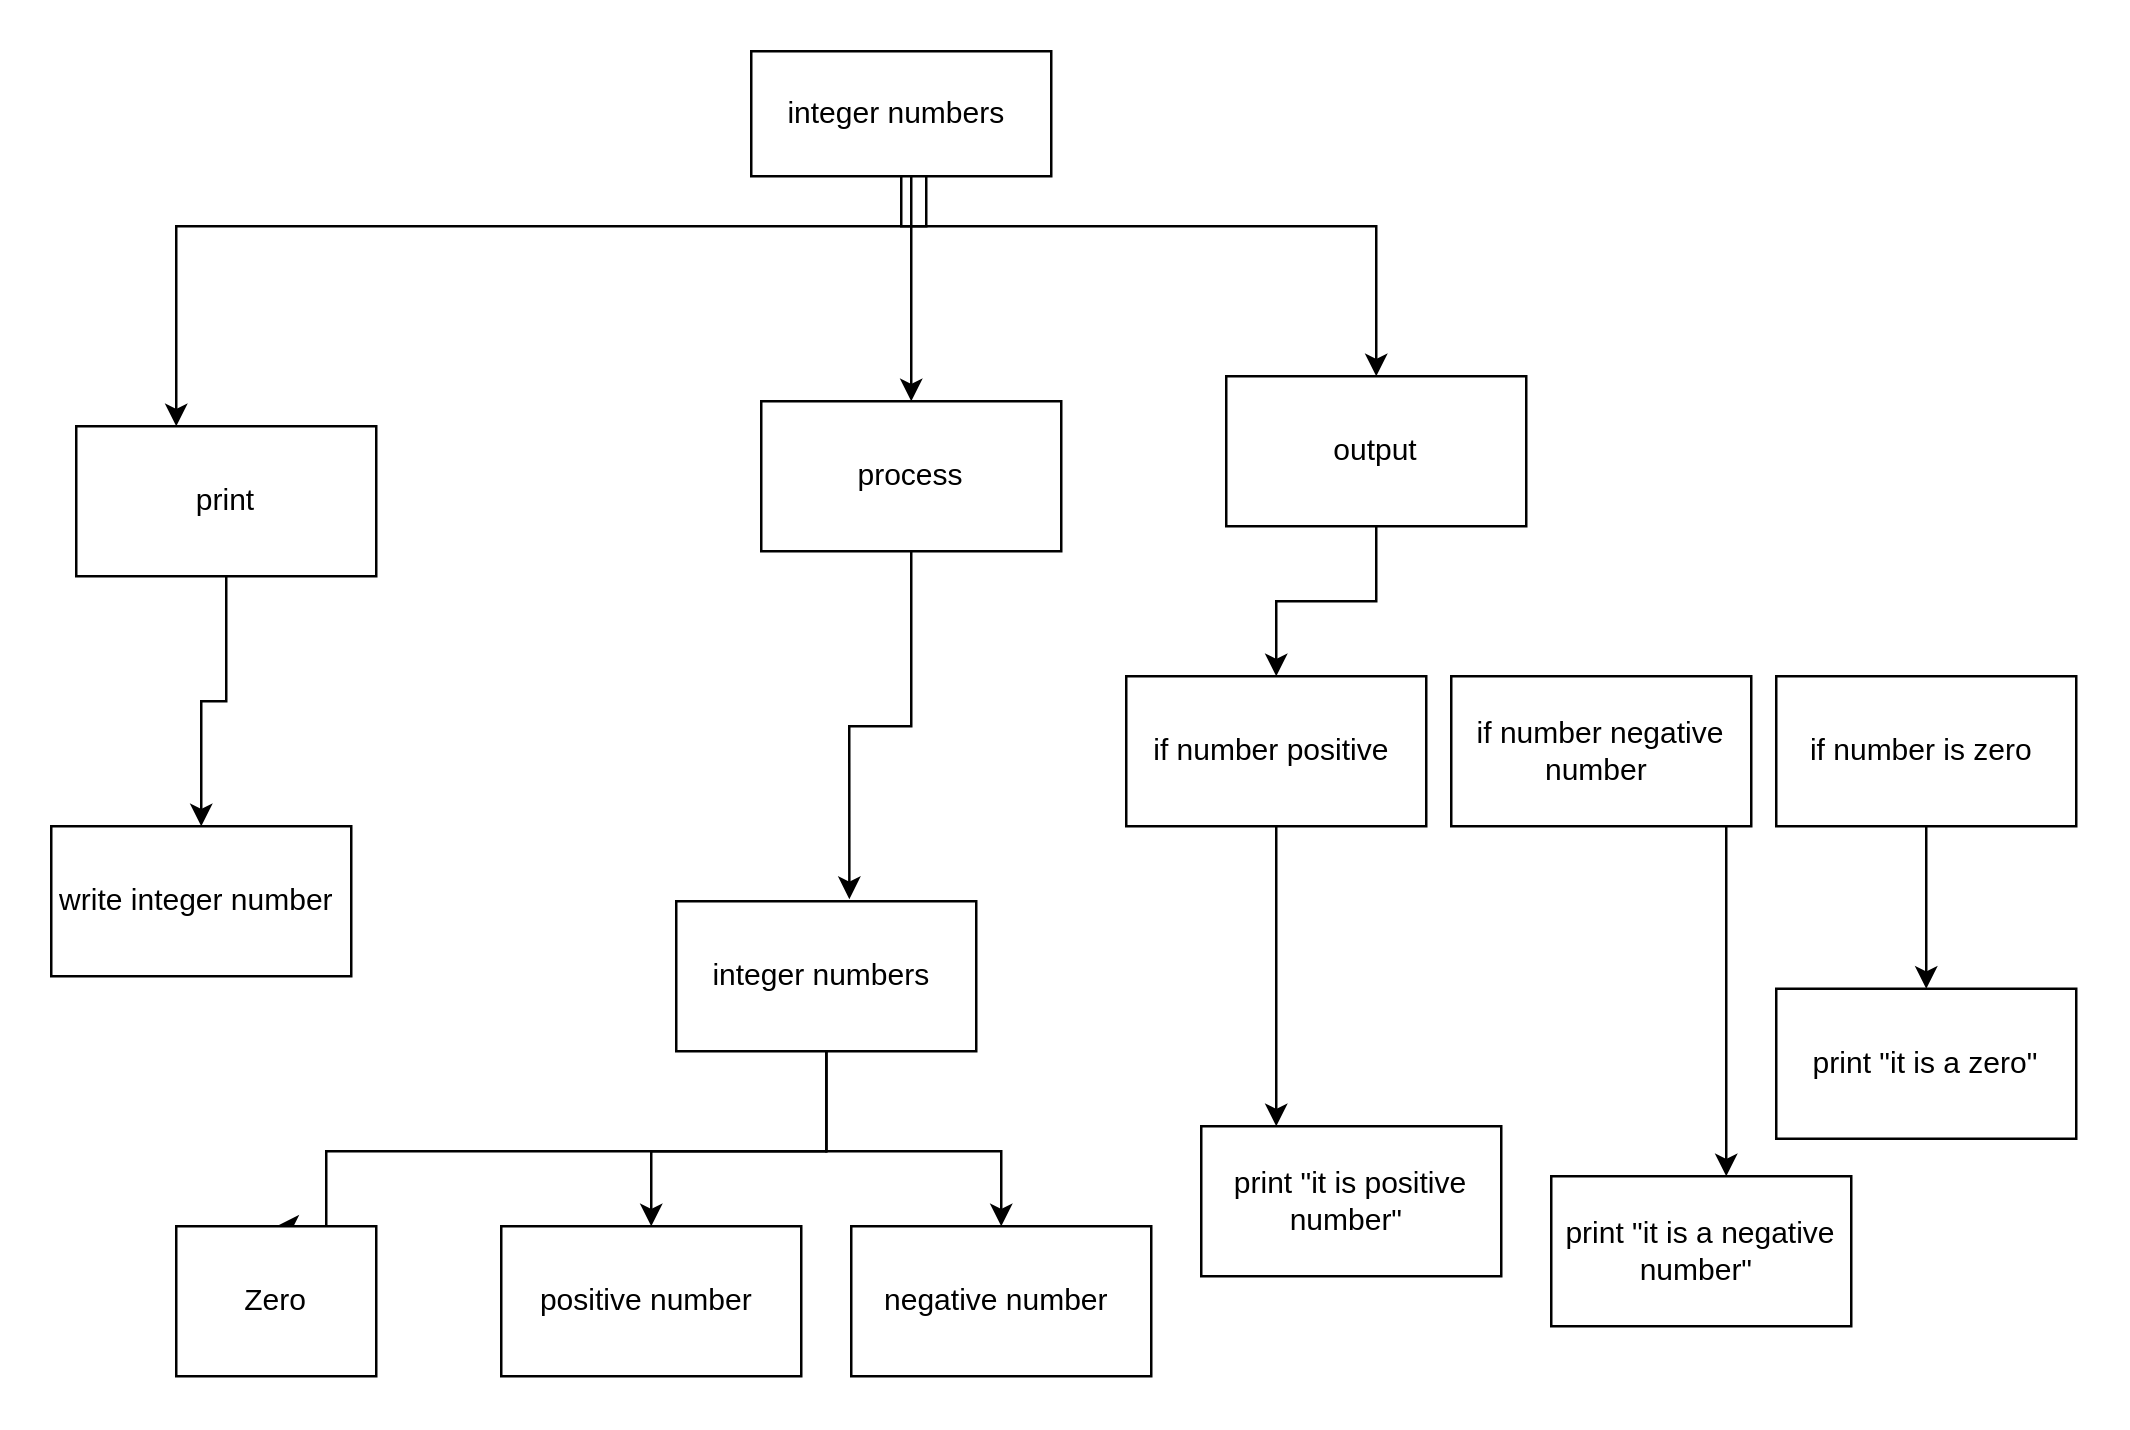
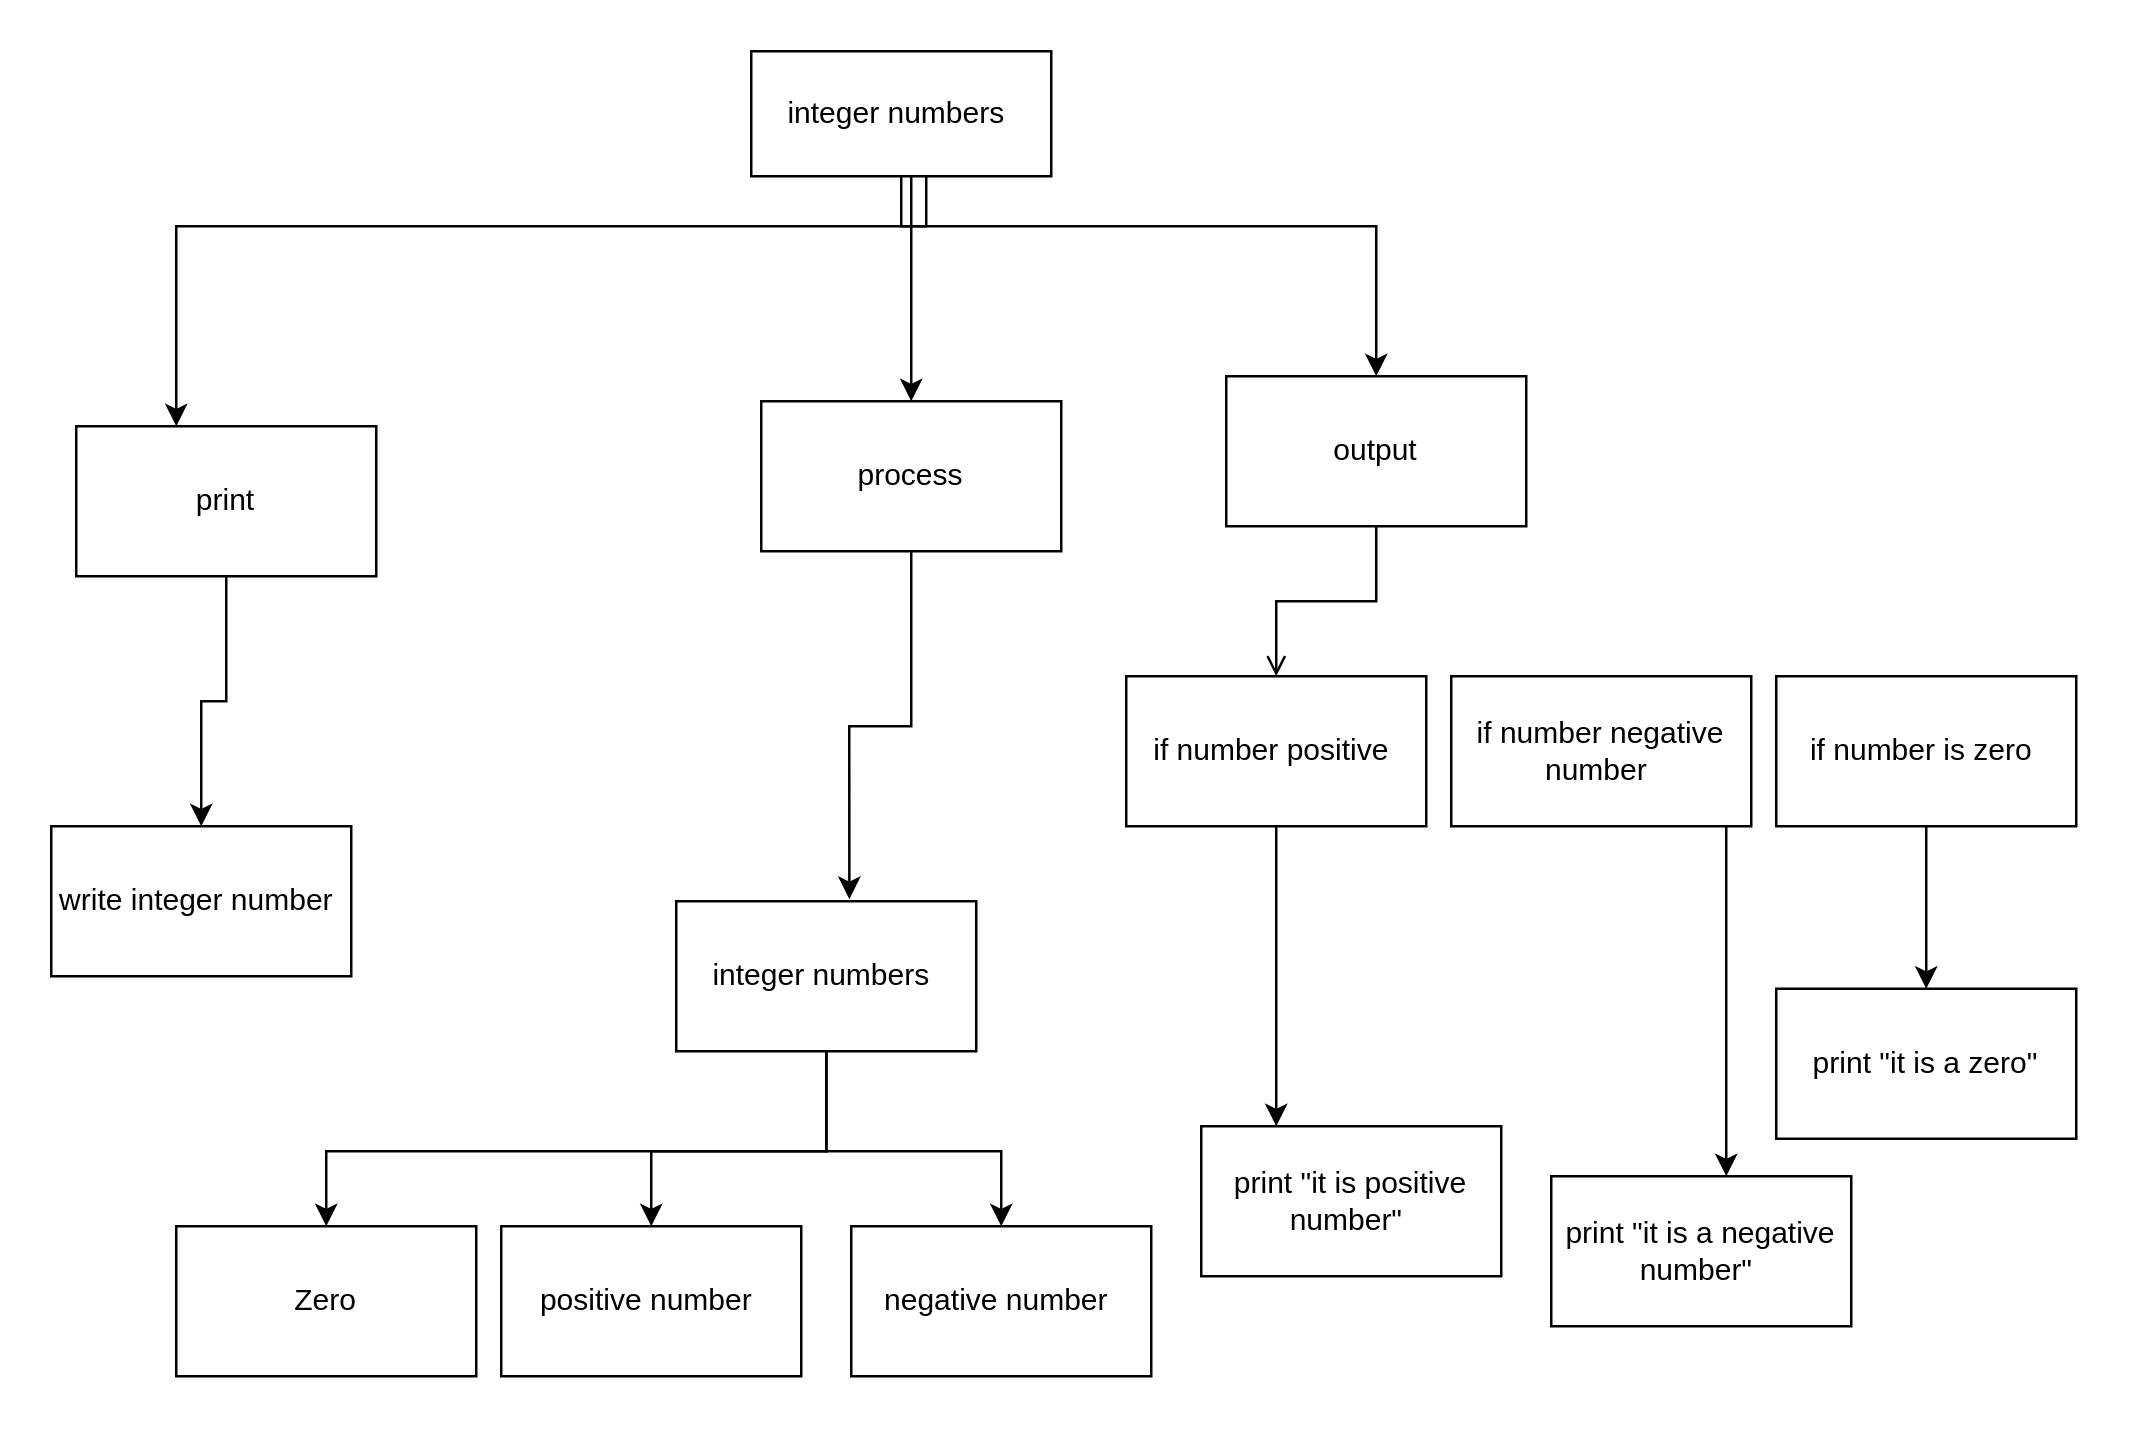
  <mxCell id="0" />
  <mxCell id="1" parent="0" />
  <mxCell id="2" style="edgeStyle=orthogonalEdgeStyle;rounded=0;html=1;" parent="1" source="5" target="9" edge="1"><mxGeometry relative="1" as="geometry"><Array as="points"><mxPoint x="364" y="100" /><mxPoint x="364" y="100" /></Array></mxGeometry></mxCell>
  <mxCell id="3" style="edgeStyle=orthogonalEdgeStyle;rounded=0;html=1;" parent="1" source="5" target="7" edge="1"><mxGeometry relative="1" as="geometry"><Array as="points"><mxPoint x="370" y="90" /><mxPoint x="70" y="90" /></Array></mxGeometry></mxCell>
  <mxCell id="4" style="edgeStyle=orthogonalEdgeStyle;rounded=0;html=1;entryX=0.5;entryY=0;entryDx=0;entryDy=0;" parent="1" source="5" target="11" edge="1"><mxGeometry relative="1" as="geometry"><Array as="points"><mxPoint x="360" y="90" /><mxPoint x="550" y="90" /></Array></mxGeometry></mxCell>
  <mxCell id="5" value="integer numbers&amp;nbsp;" style="rounded=0;whiteSpace=wrap;html=1;" parent="1" vertex="1"><mxGeometry x="300" y="20" width="120" height="50" as="geometry" /></mxCell>
  <mxCell id="6" style="edgeStyle=orthogonalEdgeStyle;rounded=0;html=1;entryX=0.5;entryY=0;entryDx=0;entryDy=0;" edge="1" parent="1" source="7" target="12"><mxGeometry relative="1" as="geometry" /></mxCell>
  <mxCell id="7" value="print" style="rounded=0;whiteSpace=wrap;html=1;" parent="1" vertex="1"><mxGeometry x="30" y="170" width="120" height="60" as="geometry" /></mxCell>
  <mxCell id="8" style="edgeStyle=orthogonalEdgeStyle;rounded=0;html=1;entryX=0.577;entryY=-0.014;entryDx=0;entryDy=0;entryPerimeter=0;" parent="1" source="9" target="22" edge="1"><mxGeometry relative="1" as="geometry" /></mxCell>
  <mxCell id="9" value="process&lt;br&gt;" style="rounded=0;whiteSpace=wrap;html=1;" parent="1" vertex="1"><mxGeometry x="304" y="160" width="120" height="60" as="geometry" /></mxCell>
- <mxCell id="10" style="edgeStyle=orthogonalEdgeStyle;rounded=0;html=1;entryX=0.5;entryY=0;entryDx=0;entryDy=0;" parent="1" source="11" target="18" edge="1"><mxGeometry relative="1" as="geometry" /></mxCell>
+ <mxCell id="10" style="edgeStyle=orthogonalEdgeStyle;rounded=0;html=1;entryX=0.5;entryY=0;entryDx=0;entryDy=0;endArrow=open;" parent="1" source="11" target="18" edge="1"><mxGeometry relative="1" as="geometry" /></mxCell>
  <mxCell id="11" value="output" style="rounded=0;whiteSpace=wrap;html=1;" parent="1" vertex="1"><mxGeometry x="490" y="150" width="120" height="60" as="geometry" /></mxCell>
  <mxCell id="12" value="write integer number&amp;nbsp;" style="rounded=0;whiteSpace=wrap;html=1;" parent="1" vertex="1"><mxGeometry x="20" y="330" width="120" height="60" as="geometry" /></mxCell>
  <mxCell id="13" value="positive number&amp;nbsp;" style="rounded=0;whiteSpace=wrap;html=1;" parent="1" vertex="1"><mxGeometry x="200" y="490" width="120" height="60" as="geometry" /></mxCell>
  <mxCell id="14" value="negative number&amp;nbsp;" style="rounded=0;whiteSpace=wrap;html=1;" parent="1" vertex="1"><mxGeometry x="340" y="490" width="120" height="60" as="geometry" /></mxCell>
  <mxCell id="15" style="edgeStyle=orthogonalEdgeStyle;rounded=0;html=1;" parent="1" source="16" target="26" edge="1"><mxGeometry relative="1" as="geometry"><Array as="points"><mxPoint x="690" y="375" /><mxPoint x="690" y="375" /></Array></mxGeometry></mxCell>
  <mxCell id="16" value="if number negative number&amp;nbsp;" style="rounded=0;whiteSpace=wrap;html=1;" parent="1" vertex="1"><mxGeometry x="580" y="270" width="120" height="60" as="geometry" /></mxCell>
  <mxCell id="17" style="edgeStyle=orthogonalEdgeStyle;rounded=0;html=1;entryX=0.25;entryY=0;entryDx=0;entryDy=0;" parent="1" source="18" target="25" edge="1"><mxGeometry relative="1" as="geometry"><Array as="points"><mxPoint x="510" y="420" /></Array></mxGeometry></mxCell>
  <mxCell id="18" value="if number positive&amp;nbsp;" style="rounded=0;whiteSpace=wrap;html=1;" parent="1" vertex="1"><mxGeometry x="450" y="270" width="120" height="60" as="geometry" /></mxCell>
  <mxCell id="19" style="edgeStyle=orthogonalEdgeStyle;rounded=0;html=1;" parent="1" source="22" target="14" edge="1"><mxGeometry relative="1" as="geometry"><Array as="points"><mxPoint x="330" y="460" /><mxPoint x="400" y="460" /></Array></mxGeometry></mxCell>
  <mxCell id="20" style="edgeStyle=orthogonalEdgeStyle;html=1;entryX=0.5;entryY=0;entryDx=0;entryDy=0;rounded=0;" edge="1" parent="1" source="22" target="13"><mxGeometry relative="1" as="geometry"><Array as="points"><mxPoint x="330" y="460" /><mxPoint x="260" y="460" /></Array></mxGeometry></mxCell>
  <mxCell id="21" style="edgeStyle=orthogonalEdgeStyle;rounded=0;html=1;entryX=0.5;entryY=0;entryDx=0;entryDy=0;" edge="1" parent="1" source="22" target="28"><mxGeometry relative="1" as="geometry"><Array as="points"><mxPoint x="330" y="460" /><mxPoint x="130" y="460" /></Array></mxGeometry></mxCell>
  <mxCell id="22" value="integer numbers&amp;nbsp;" style="rounded=0;whiteSpace=wrap;html=1;" parent="1" vertex="1"><mxGeometry x="270" y="360" width="120" height="60" as="geometry" /></mxCell>
  <mxCell id="23" style="edgeStyle=orthogonalEdgeStyle;rounded=0;html=1;" parent="1" source="24" target="27" edge="1"><mxGeometry relative="1" as="geometry" /></mxCell>
  <mxCell id="24" value="if number is zero&amp;nbsp;" style="rounded=0;whiteSpace=wrap;html=1;" parent="1" vertex="1"><mxGeometry x="710" y="270" width="120" height="60" as="geometry" /></mxCell>
  <mxCell id="25" value="print &quot;it is positive number&quot;&amp;nbsp;" style="rounded=0;whiteSpace=wrap;html=1;" parent="1" vertex="1"><mxGeometry x="480" y="450" width="120" height="60" as="geometry" /></mxCell>
  <mxCell id="26" value="print &quot;it is a negative number&quot;&amp;nbsp;" style="rounded=0;whiteSpace=wrap;html=1;" parent="1" vertex="1"><mxGeometry x="620" y="470" width="120" height="60" as="geometry" /></mxCell>
  <mxCell id="27" value="print &quot;it is a zero&quot;" style="rounded=0;whiteSpace=wrap;html=1;" parent="1" vertex="1"><mxGeometry x="710" y="395" width="120" height="60" as="geometry" /></mxCell>
- <mxCell id="28" value="Zero" style="rounded=0;whiteSpace=wrap;html=1;" vertex="1" parent="1"><mxGeometry x="70" y="490" width="80" height="60" as="geometry" /></mxCell>
+ <mxCell id="28" value="Zero" style="rounded=0;whiteSpace=wrap;html=1;" vertex="1" parent="1"><mxGeometry x="70" y="490" width="120" height="60" as="geometry" /></mxCell>
